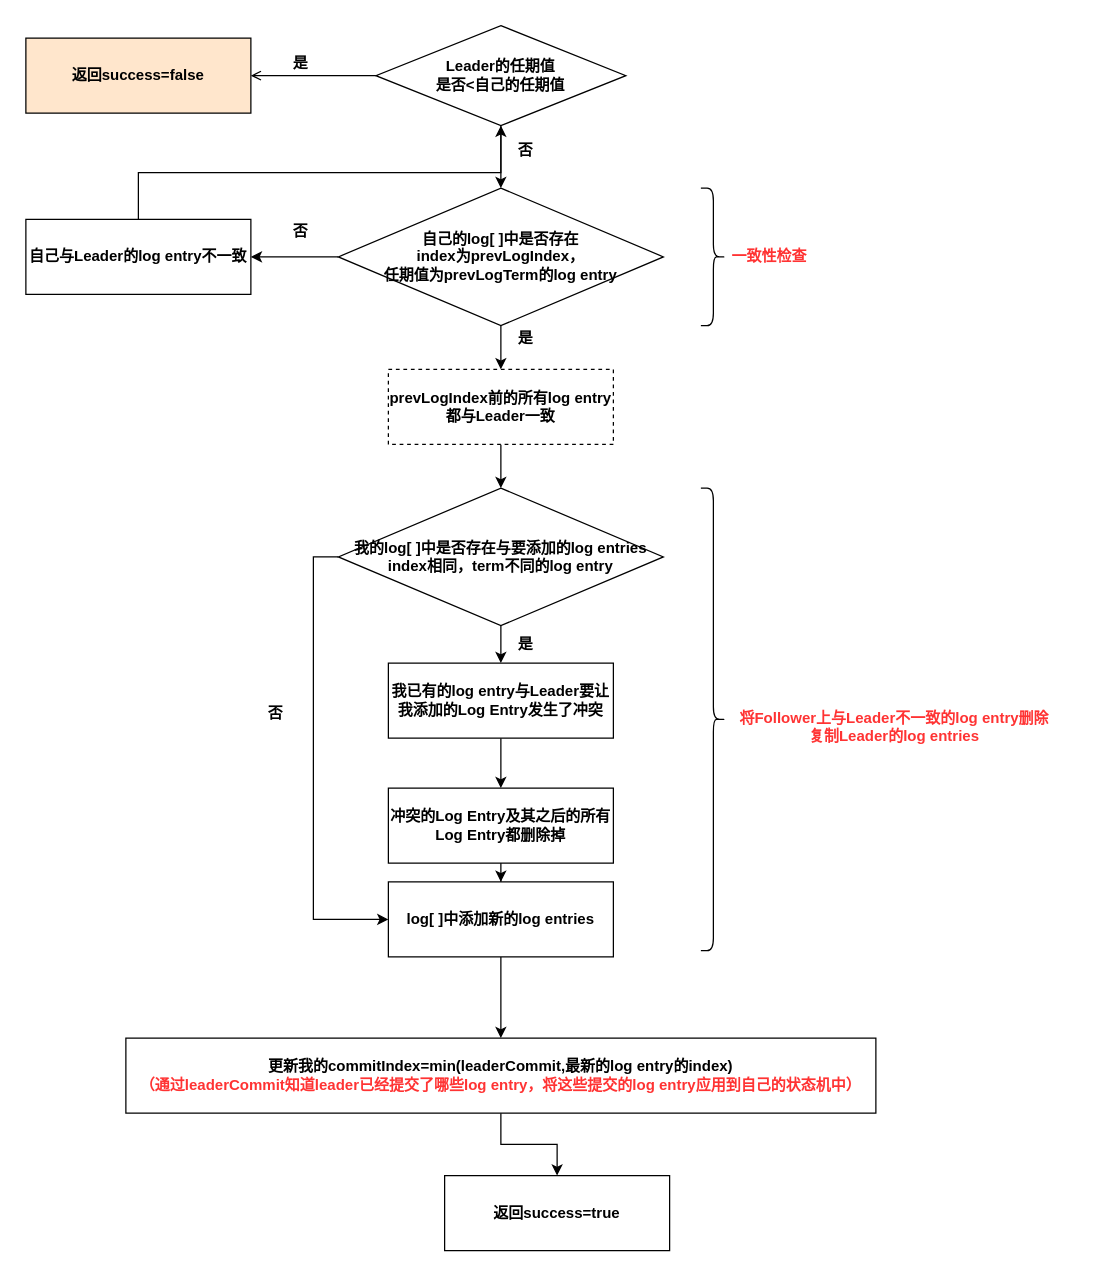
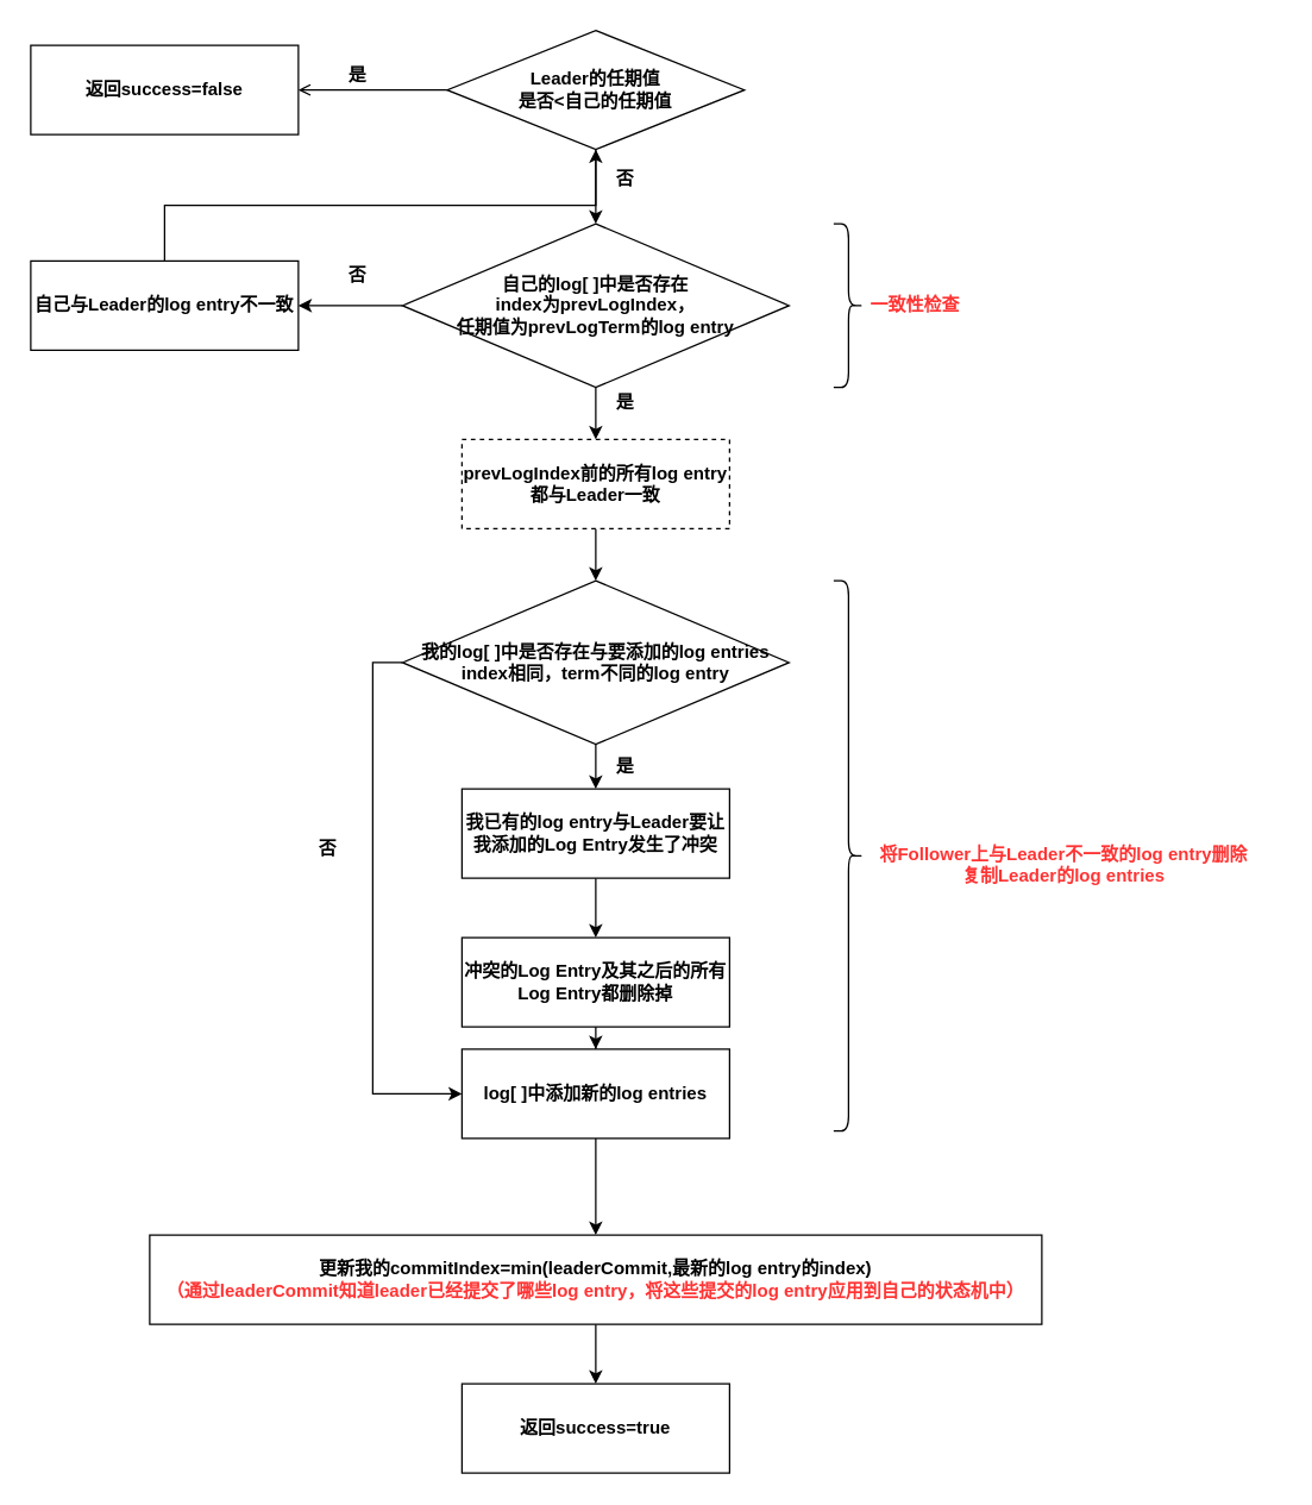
  <mxCell id="0" />
  <mxCell id="1" parent="0" />
  <mxCell id="2" style="edgeStyle=orthogonalEdgeStyle;rounded=0;orthogonalLoop=1;jettySize=auto;html=1;exitX=0.5;exitY=1;exitDx=0;exitDy=0;entryX=0.5;entryY=0;entryDx=0;entryDy=0;" parent="1" source="4" target="7" edge="1"><mxGeometry relative="1" as="geometry" /></mxCell>
  <mxCell id="3" style="edgeStyle=orthogonalEdgeStyle;rounded=0;orthogonalLoop=1;jettySize=auto;html=1;exitX=0;exitY=0.5;exitDx=0;exitDy=0;entryX=1;entryY=0.5;entryDx=0;entryDy=0;endArrow=open;" parent="1" source="4" target="30" edge="1"><mxGeometry relative="1" as="geometry" /></mxCell>
  <mxCell id="4" value="&lt;b&gt;Leader的任期值&lt;br&gt;是否&amp;lt;自己的任期值&lt;/b&gt;" style="rhombus;whiteSpace=wrap;html=1;" parent="1" vertex="1"><mxGeometry x="300" y="20" width="200" height="80" as="geometry" /></mxCell>
  <mxCell id="5" style="edgeStyle=orthogonalEdgeStyle;rounded=0;orthogonalLoop=1;jettySize=auto;html=1;exitX=0;exitY=0.5;exitDx=0;exitDy=0;entryX=1;entryY=0.5;entryDx=0;entryDy=0;" parent="1" source="7" target="10" edge="1"><mxGeometry relative="1" as="geometry" /></mxCell>
  <mxCell id="6" style="edgeStyle=orthogonalEdgeStyle;rounded=0;orthogonalLoop=1;jettySize=auto;html=1;exitX=0.5;exitY=1;exitDx=0;exitDy=0;entryX=0.5;entryY=0;entryDx=0;entryDy=0;" parent="1" source="7" target="13" edge="1"><mxGeometry relative="1" as="geometry" /></mxCell>
  <mxCell id="7" value="&lt;b&gt;自己的log[ ]中是否存在&lt;br&gt;index为prevLogIndex，&lt;br&gt;任期值为prevLogTerm的log entry&lt;/b&gt;" style="rhombus;whiteSpace=wrap;html=1;" parent="1" vertex="1"><mxGeometry x="270" y="150" width="260" height="110" as="geometry" /></mxCell>
  <mxCell id="8" value="&lt;b&gt;否&lt;/b&gt;" style="text;html=1;strokeColor=none;fillColor=none;align=center;verticalAlign=middle;whiteSpace=wrap;rounded=0;" parent="1" vertex="1"><mxGeometry x="400" y="110" width="40" height="20" as="geometry" /></mxCell>
  <mxCell id="9" style="edgeStyle=orthogonalEdgeStyle;rounded=0;orthogonalLoop=1;jettySize=auto;html=1;exitX=0.5;exitY=0;exitDx=0;exitDy=0;" parent="1" source="10" target="4" edge="1"><mxGeometry relative="1" as="geometry" /></mxCell>
  <mxCell id="10" value="&lt;b&gt;自己与Leader的log entry不一致&lt;br&gt;&lt;/b&gt;" style="rounded=0;whiteSpace=wrap;html=1;" parent="1" vertex="1"><mxGeometry x="20" y="175" width="180" height="60" as="geometry" /></mxCell>
  <mxCell id="11" value="&lt;b&gt;否&lt;/b&gt;" style="text;html=1;strokeColor=none;fillColor=none;align=center;verticalAlign=middle;whiteSpace=wrap;rounded=0;" parent="1" vertex="1"><mxGeometry x="220" y="175" width="40" height="20" as="geometry" /></mxCell>
  <mxCell id="12" style="edgeStyle=orthogonalEdgeStyle;rounded=0;orthogonalLoop=1;jettySize=auto;html=1;exitX=0.5;exitY=1;exitDx=0;exitDy=0;entryX=0.5;entryY=0;entryDx=0;entryDy=0;" parent="1" source="13" target="16" edge="1"><mxGeometry relative="1" as="geometry" /></mxCell>
  <mxCell id="13" value="&lt;b&gt;prevLogIndex前的所有log entry都与Leader一致&lt;br&gt;&lt;/b&gt;" style="rounded=0;whiteSpace=wrap;html=1;dashed=1;" parent="1" vertex="1"><mxGeometry x="310" y="295" width="180" height="60" as="geometry" /></mxCell>
  <mxCell id="14" style="edgeStyle=orthogonalEdgeStyle;rounded=0;orthogonalLoop=1;jettySize=auto;html=1;exitX=0.5;exitY=1;exitDx=0;exitDy=0;entryX=0.5;entryY=0;entryDx=0;entryDy=0;" parent="1" source="16" target="18" edge="1"><mxGeometry relative="1" as="geometry" /></mxCell>
  <mxCell id="15" style="edgeStyle=orthogonalEdgeStyle;rounded=0;orthogonalLoop=1;jettySize=auto;html=1;exitX=0;exitY=0.5;exitDx=0;exitDy=0;entryX=0;entryY=0.5;entryDx=0;entryDy=0;" parent="1" source="16" target="22" edge="1"><mxGeometry relative="1" as="geometry" /></mxCell>
  <mxCell id="16" value="&lt;b&gt;我的log[ ]中是否存在与要添加的log entries&lt;br&gt;index相同，term不同的log entry&lt;/b&gt;" style="rhombus;whiteSpace=wrap;html=1;" parent="1" vertex="1"><mxGeometry x="270" y="390" width="260" height="110" as="geometry" /></mxCell>
  <mxCell id="17" style="edgeStyle=orthogonalEdgeStyle;rounded=0;orthogonalLoop=1;jettySize=auto;html=1;exitX=0.5;exitY=1;exitDx=0;exitDy=0;entryX=0.5;entryY=0;entryDx=0;entryDy=0;" parent="1" source="18" target="20" edge="1"><mxGeometry relative="1" as="geometry" /></mxCell>
  <mxCell id="18" value="&lt;b&gt;我已有的log entry与Leader要让我添加的Log Entry发生了冲突&lt;br&gt;&lt;/b&gt;" style="rounded=0;whiteSpace=wrap;html=1;" parent="1" vertex="1"><mxGeometry x="310" y="530" width="180" height="60" as="geometry" /></mxCell>
  <mxCell id="19" style="edgeStyle=orthogonalEdgeStyle;rounded=0;orthogonalLoop=1;jettySize=auto;html=1;exitX=0.5;exitY=1;exitDx=0;exitDy=0;" parent="1" source="20" target="22" edge="1"><mxGeometry relative="1" as="geometry" /></mxCell>
  <mxCell id="20" value="&lt;b&gt;冲突的Log Entry及其之后的所有Log Entry都删除掉&lt;br&gt;&lt;/b&gt;" style="rounded=0;whiteSpace=wrap;html=1;" parent="1" vertex="1"><mxGeometry x="310" y="630" width="180" height="60" as="geometry" /></mxCell>
  <mxCell id="21" style="edgeStyle=orthogonalEdgeStyle;rounded=0;orthogonalLoop=1;jettySize=auto;html=1;exitX=0.5;exitY=1;exitDx=0;exitDy=0;" parent="1" source="22" target="27" edge="1"><mxGeometry relative="1" as="geometry" /></mxCell>
  <mxCell id="22" value="&lt;b&gt;log[ ]中添加新的log entries&lt;br&gt;&lt;/b&gt;" style="rounded=0;whiteSpace=wrap;html=1;" parent="1" vertex="1"><mxGeometry x="310" y="705" width="180" height="60" as="geometry" /></mxCell>
  <mxCell id="23" value="&lt;b&gt;是&lt;/b&gt;" style="text;html=1;strokeColor=none;fillColor=none;align=center;verticalAlign=middle;whiteSpace=wrap;rounded=0;" parent="1" vertex="1"><mxGeometry x="400" y="260" width="40" height="20" as="geometry" /></mxCell>
  <mxCell id="24" value="&lt;b&gt;是&lt;/b&gt;" style="text;html=1;strokeColor=none;fillColor=none;align=center;verticalAlign=middle;whiteSpace=wrap;rounded=0;" parent="1" vertex="1"><mxGeometry x="400" y="505" width="40" height="20" as="geometry" /></mxCell>
  <mxCell id="25" value="&lt;b&gt;否&lt;/b&gt;" style="text;html=1;strokeColor=none;fillColor=none;align=center;verticalAlign=middle;whiteSpace=wrap;rounded=0;" parent="1" vertex="1"><mxGeometry x="200" y="560" width="40" height="20" as="geometry" /></mxCell>
  <mxCell id="26" style="edgeStyle=orthogonalEdgeStyle;rounded=0;orthogonalLoop=1;jettySize=auto;html=1;exitX=0.5;exitY=1;exitDx=0;exitDy=0;entryX=0.5;entryY=0;entryDx=0;entryDy=0;" parent="1" source="27" target="31" edge="1"><mxGeometry relative="1" as="geometry" /></mxCell>
  <mxCell id="27" value="&lt;b&gt;更新我的commitIndex=min(leaderCommit,最新的log entry的index)&lt;br&gt;&lt;font color=&quot;#ff3333&quot;&gt;（通过leaderCommit知道leader已经提交了哪些log entry，将这些提交的log entry应用到自己的状态机中）&lt;/font&gt;&lt;br&gt;&lt;/b&gt;" style="rounded=0;whiteSpace=wrap;html=1;" parent="1" vertex="1"><mxGeometry x="100" y="830" width="600" height="60" as="geometry" /></mxCell>
  <mxCell id="28" value="" style="shape=curlyBracket;whiteSpace=wrap;html=1;rounded=1;flipH=1;" parent="1" vertex="1"><mxGeometry x="560" y="150" width="20" height="110" as="geometry" /></mxCell>
  <mxCell id="29" value="&lt;b&gt;&lt;font color=&quot;#ff3333&quot;&gt;一致性检查&lt;br&gt;&lt;/font&gt;&lt;/b&gt;" style="text;html=1;strokeColor=none;fillColor=none;align=center;verticalAlign=middle;whiteSpace=wrap;rounded=0;" parent="1" vertex="1"><mxGeometry x="490" y="202.5" width="250" height="5" as="geometry" /></mxCell>
- <mxCell id="30" value="&lt;b&gt;返回success=false&lt;br&gt;&lt;/b&gt;" style="rounded=0;whiteSpace=wrap;html=1;fillColor=#ffe6cc;" parent="1" vertex="1"><mxGeometry x="20" width="180" height="60" as="geometry" y="30" /></mxCell>
- <mxCell id="31" value="&lt;b&gt;返回success=true&lt;br&gt;&lt;/b&gt;" style="rounded=0;whiteSpace=wrap;html=1;" parent="1" vertex="1"><mxGeometry x="355" y="940" width="180" height="60" as="geometry" /></mxCell>
+ <mxCell id="30" value="&lt;b&gt;返回success=false&lt;br&gt;&lt;/b&gt;" style="rounded=0;whiteSpace=wrap;html=1;" parent="1" vertex="1"><mxGeometry x="20" width="180" height="60" as="geometry" y="30" /></mxCell>
+ <mxCell id="31" value="&lt;b&gt;返回success=true&lt;br&gt;&lt;/b&gt;" style="rounded=0;whiteSpace=wrap;html=1;" parent="1" vertex="1"><mxGeometry x="310" y="930" width="180" height="60" as="geometry" /></mxCell>
  <mxCell id="32" value="&lt;b&gt;是&lt;/b&gt;" style="text;html=1;strokeColor=none;fillColor=none;align=center;verticalAlign=middle;whiteSpace=wrap;rounded=0;" parent="1" vertex="1"><mxGeometry x="220" y="40" width="40" height="20" as="geometry" /></mxCell>
  <mxCell id="33" value="" style="shape=curlyBracket;whiteSpace=wrap;html=1;rounded=1;flipH=1;" parent="1" vertex="1"><mxGeometry x="560" y="390" width="20" height="370" as="geometry" /></mxCell>
  <mxCell id="34" value="&lt;b&gt;&lt;font color=&quot;#ff3333&quot;&gt;将Follower上与Leader不一致的log entry删除&lt;br&gt;复制Leader的log entries&lt;br&gt;&lt;/font&gt;&lt;/b&gt;" style="text;html=1;strokeColor=none;fillColor=none;align=center;verticalAlign=middle;whiteSpace=wrap;rounded=0;" parent="1" vertex="1"><mxGeometry x="570" y="580" width="290" as="geometry" /></mxCell>
